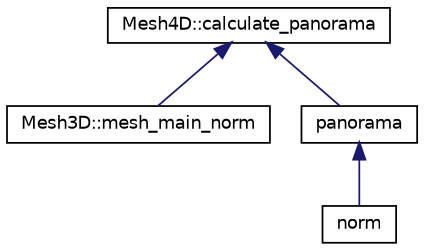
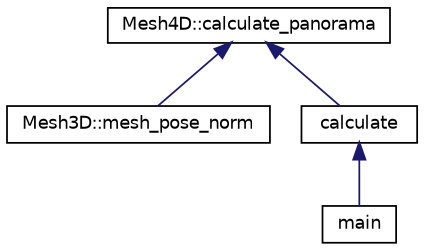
  digraph {
    rankdir=TB
    node [color=black fillcolor=white fontname=Helvetica fontsize=10 shape=record style=filled]
    edge [color=midnightblue dir=back fontname=Helvetica fontsize=10 labelfontname=Helvetica labelfontsize=10 style=solid]
    n1 [height=0.2 label="Mesh4D::calculate_panorama" width=0.4]
-   n2 [height=0.2 label="Mesh3D::mesh_main_norm" width=0.4]
-   n3 [height=0.2 label=panorama width=0.4]
-   n4 [height=0.2 label=norm width=0.4]
+   n2 [height=0.2 label="Mesh3D::mesh_pose_norm" width=0.4]
+   n3 [height=0.2 label=calculate width=0.4]
+   n4 [height=0.2 label=main width=0.4]
    n1 -> n2
    n1 -> n3
    n3 -> n4
  }
